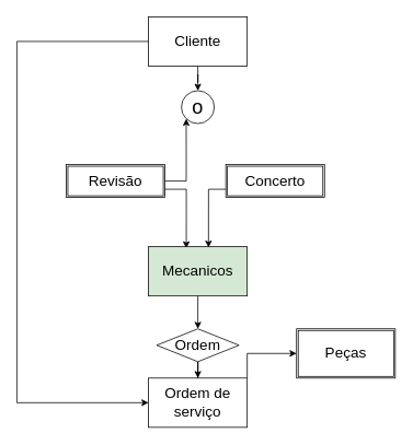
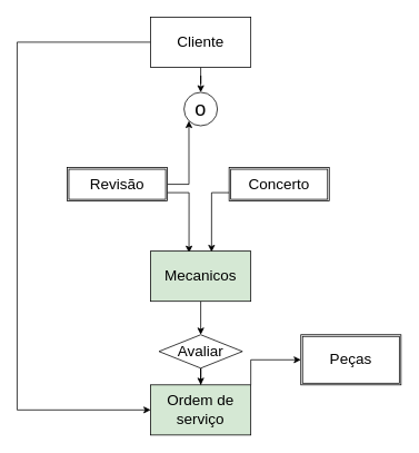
  <mxCell id="0" />
  <mxCell id="1" parent="0" />
  <mxCell id="2" value="" style="edgeStyle=orthogonalEdgeStyle;rounded=0;orthogonalLoop=1;jettySize=auto;html=1;" edge="1" parent="1" source="4" target="5"><mxGeometry relative="1" as="geometry" /></mxCell>
  <mxCell id="3" style="edgeStyle=orthogonalEdgeStyle;rounded=0;orthogonalLoop=1;jettySize=auto;html=1;fontSize=18;entryX=0;entryY=0.5;entryDx=0;entryDy=0;" edge="1" parent="1" source="4" target="16"><mxGeometry relative="1" as="geometry"><mxPoint x="30" y="530" as="targetPoint" /><Array as="points"><mxPoint x="20" y="50" /><mxPoint x="20" y="490" /></Array></mxGeometry></mxCell>
  <mxCell id="4" value="Cliente" style="rounded=0;whiteSpace=wrap;html=1;fontSize=18;" vertex="1" parent="1"><mxGeometry x="180" y="20" width="120" height="60" as="geometry" /></mxCell>
  <mxCell id="5" value="o" style="ellipse;whiteSpace=wrap;html=1;rounded=0;fontSize=24;" vertex="1" parent="1"><mxGeometry x="220" y="110" width="40" height="40" as="geometry" /></mxCell>
  <mxCell id="6" style="edgeStyle=orthogonalEdgeStyle;rounded=0;orthogonalLoop=1;jettySize=auto;html=1;entryX=0;entryY=1;entryDx=0;entryDy=0;fontSize=18;" edge="1" parent="1" source="8" target="5"><mxGeometry relative="1" as="geometry" /></mxCell>
  <mxCell id="7" style="edgeStyle=orthogonalEdgeStyle;rounded=0;orthogonalLoop=1;jettySize=auto;html=1;exitX=1;exitY=0.75;exitDx=0;exitDy=0;entryX=0.383;entryY=0.033;entryDx=0;entryDy=0;entryPerimeter=0;fontSize=18;" edge="1" parent="1" source="8" target="12"><mxGeometry relative="1" as="geometry" /></mxCell>
  <mxCell id="8" value="Revisão" style="shape=ext;double=1;rounded=0;whiteSpace=wrap;html=1;fontSize=18;" vertex="1" parent="1"><mxGeometry x="80" y="200" width="120" height="40" as="geometry" /></mxCell>
  <mxCell id="9" style="edgeStyle=orthogonalEdgeStyle;rounded=0;orthogonalLoop=1;jettySize=auto;html=1;exitX=0;exitY=0.75;exitDx=0;exitDy=0;entryX=0.608;entryY=0.017;entryDx=0;entryDy=0;entryPerimeter=0;fontSize=18;" edge="1" parent="1" source="10" target="12"><mxGeometry relative="1" as="geometry" /></mxCell>
  <mxCell id="10" value="Concerto" style="shape=ext;double=1;rounded=0;whiteSpace=wrap;html=1;fontSize=18;" vertex="1" parent="1"><mxGeometry x="274" y="200" width="120" height="40" as="geometry" /></mxCell>
  <mxCell id="11" value="" style="edgeStyle=orthogonalEdgeStyle;rounded=0;orthogonalLoop=1;jettySize=auto;html=1;fontSize=18;" edge="1" parent="1" source="12" target="14"><mxGeometry relative="1" as="geometry" /></mxCell>
  <mxCell id="12" value="Mecanicos" style="rounded=0;whiteSpace=wrap;html=1;fontSize=18;fillColor=#d5e8d4;" vertex="1" parent="1"><mxGeometry x="180" y="300" width="120" height="60" as="geometry" /></mxCell>
  <mxCell id="13" value="" style="edgeStyle=orthogonalEdgeStyle;rounded=0;orthogonalLoop=1;jettySize=auto;html=1;fontSize=18;" edge="1" parent="1" source="14" target="16"><mxGeometry relative="1" as="geometry" /></mxCell>
- <mxCell id="14" value="Ordem" style="rhombus;whiteSpace=wrap;html=1;fontSize=18;rounded=0;" vertex="1" parent="1"><mxGeometry x="190" y="400" width="100" height="40" as="geometry" /></mxCell>
+ <mxCell id="14" value="Avaliar" style="rhombus;whiteSpace=wrap;html=1;fontSize=18;rounded=0;" vertex="1" parent="1"><mxGeometry x="190" y="400" width="100" height="40" as="geometry" /></mxCell>
  <mxCell id="15" style="edgeStyle=orthogonalEdgeStyle;rounded=0;orthogonalLoop=1;jettySize=auto;html=1;exitX=1;exitY=0;exitDx=0;exitDy=0;entryX=0;entryY=0.5;entryDx=0;entryDy=0;fontSize=18;" edge="1" parent="1" source="16" target="17"><mxGeometry relative="1" as="geometry" /></mxCell>
- <mxCell id="16" value="Ordem de serviço" style="whiteSpace=wrap;html=1;fontSize=18;rounded=0;" vertex="1" parent="1"><mxGeometry x="180" y="460" width="120" height="60" as="geometry" /></mxCell>
+ <mxCell id="16" value="Ordem de serviço" style="whiteSpace=wrap;html=1;fontSize=18;rounded=0;fillColor=#d5e8d4;" vertex="1" parent="1"><mxGeometry x="180" y="460" width="120" height="60" as="geometry" /></mxCell>
  <mxCell id="17" value="Peças" style="shape=ext;double=1;rounded=0;whiteSpace=wrap;html=1;fontSize=18;" vertex="1" parent="1"><mxGeometry x="360" y="400" width="120" height="60" as="geometry" /></mxCell>
